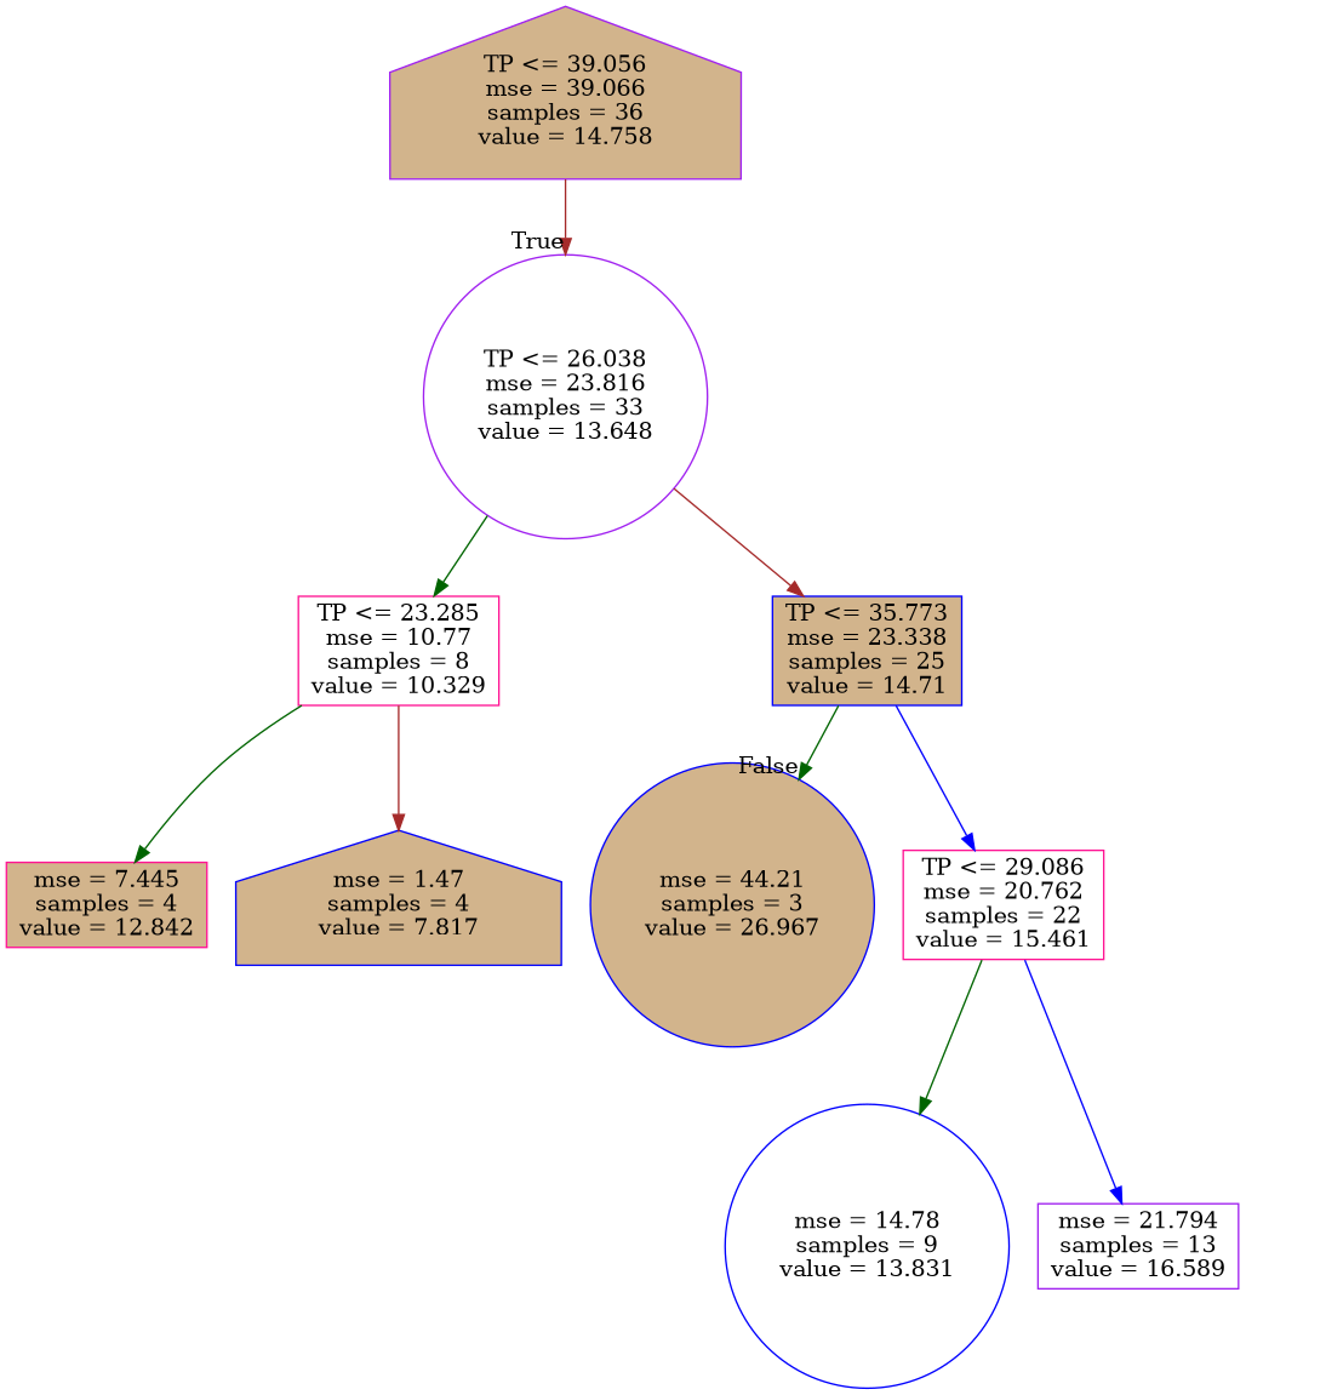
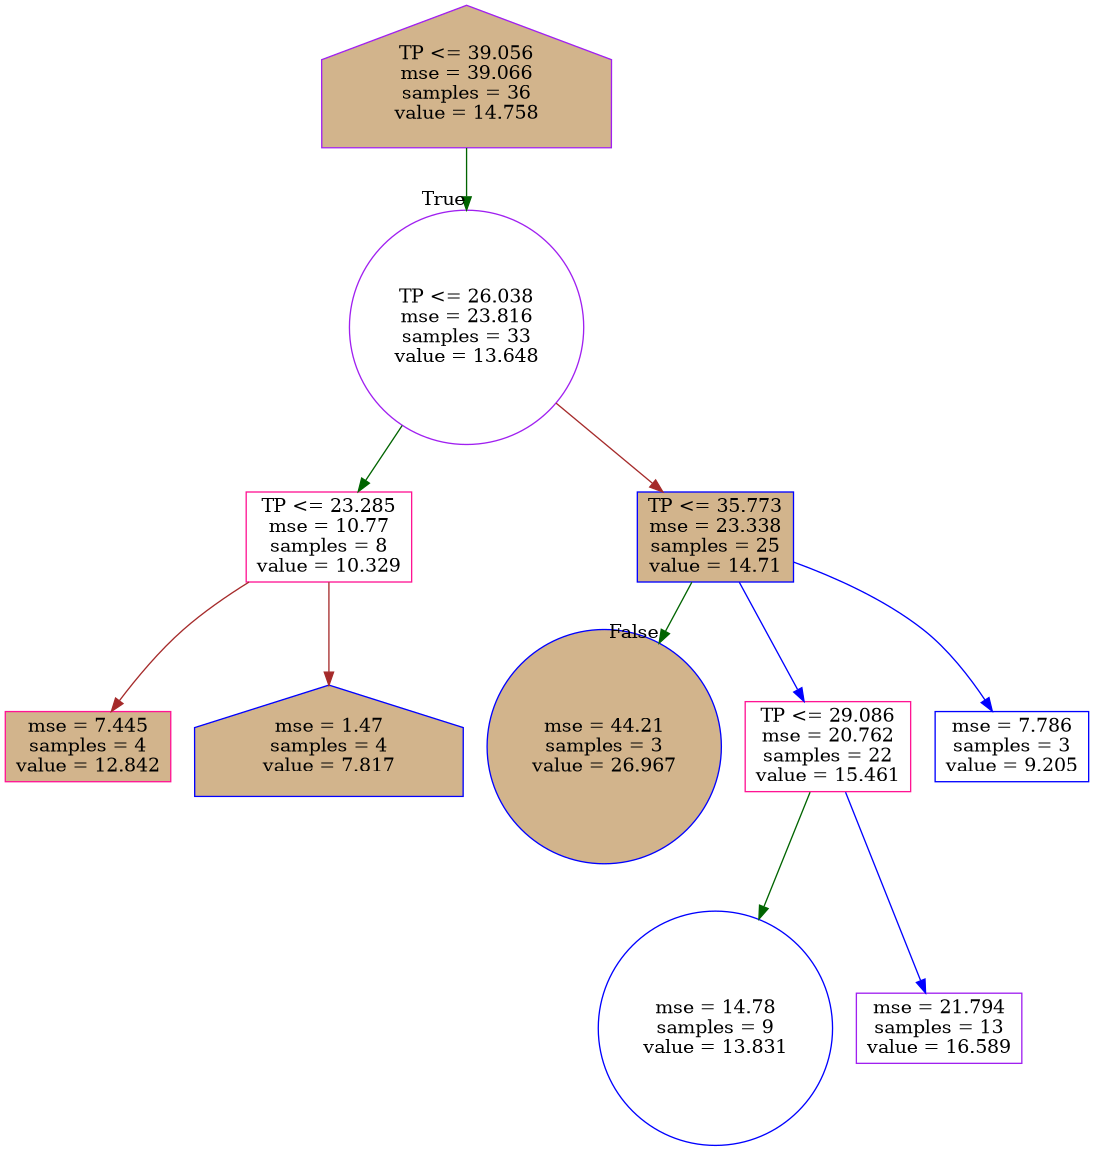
  digraph {
    fontname="DejaVu Serif"
    node [color=blue fillcolor=white fontname="DejaVu Serif" shape=box style=filled]
    edge [color=darkgreen fontname="DejaVu Serif"]
    n1 [color=purple fillcolor=tan label="TP <= 39.056\nmse = 39.066\nsamples = 36\nvalue = 14.758" shape=house]
    n2 [color=purple label="TP <= 26.038\nmse = 23.816\nsamples = 33\nvalue = 13.648" shape=circle]
    n3 [color=deeppink label="TP <= 23.285\nmse = 10.77\nsamples = 8\nvalue = 10.329"]
    n4 [fillcolor=tan label="TP <= 35.773\nmse = 23.338\nsamples = 25\nvalue = 14.71"]
    n5 [fillcolor=tan label="mse = 44.21\nsamples = 3\nvalue = 26.967" shape=circle]
    n6 [color=deeppink fillcolor=tan label="mse = 7.445\nsamples = 4\nvalue = 12.842"]
    n7 [fillcolor=tan label="mse = 1.47\nsamples = 4\nvalue = 7.817" shape=house]
    n8 [color=deeppink label="TP <= 29.086\nmse = 20.762\nsamples = 22\nvalue = 15.461"]
+   n9 [label="mse = 7.786\nsamples = 3\nvalue = 9.205"]
    n10 [label="mse = 14.78\nsamples = 9\nvalue = 13.831" shape=circle]
    n11 [color=purple label="mse = 21.794\nsamples = 13\nvalue = 16.589"]
-   n1 -> n2 [color=brown headlabel=True labelangle=45 labeldistance=2.5]
+   n1 -> n2 [headlabel=True labelangle=45 labeldistance=2.5]
    n2 -> n3
    n2 -> n4 [color=brown]
-   n3 -> n6
+   n3 -> n6 [color=brown]
    n3 -> n7 [color=brown]
    n4 -> n5 [headlabel=False labelangle=-45 labeldistance=2.5]
    n4 -> n8 [color=blue]
+   n4 -> n9 [color=blue]
    n8 -> n10
    n8 -> n11 [color=blue]
  }
